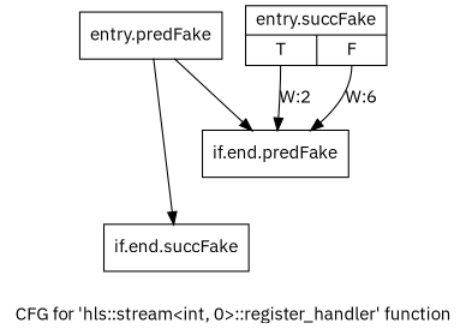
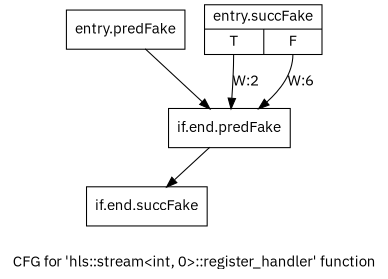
  digraph {
    fontname="IBM Plex Sans"
    label="CFG for 'hls::stream\<int, 0\>::register_handler' function"
    node [fontname="IBM Plex Sans" shape=record filename="/tools/Xilinx/Vitis_HLS/2022.1/include/hls_stream_thread_unsafe.h"]
    edge [execusionnum=6 filename="/tools/Xilinx/Vitis_HLS/2022.1/include/hls_stream_thread_unsafe.h" fontname="IBM Plex Sans"]
    n1 [label="{entry.predFake}" filename=""]
    n2 [label="{if.end.predFake}" linenumber=278]
    n3 [label="{entry.succFake|{<s0>T|<s1>F}}" linenumber=276]
    n4 [label="{if.end.succFake}" linenumber=279]
    n1 -> n2
-   n1 -> n4
+   n2 -> n4
    n3 -> n2 [execusionnum=1 label="W:2" tailport=s0]
    n3 -> n2 [label="W:6" tailport=s1 execusionnum="" filename=""]
  }
